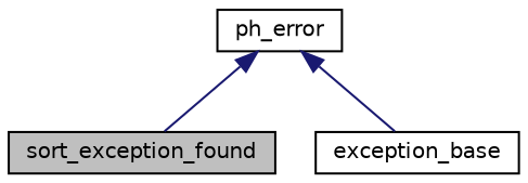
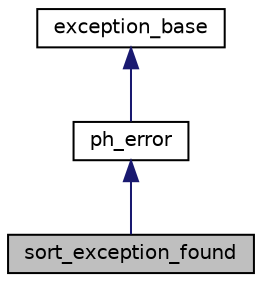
  digraph {
    node [color=black fillcolor=white fontname=Helvetica fontsize=10 shape=record style=filled]
    edge [color=midnightblue dir=back fontname=Helvetica fontsize=10 labelfontname=Helvetica labelfontsize=10 style=solid]
    n1 [fillcolor=grey75 fontcolor=black height=0.2 label=sort_exception_found width=0.4]
    n2 [height=0.2 label=ph_error width=0.4]
    n3 [height=0.2 label=exception_base width=0.4]
    n2 -> n1
-   n2 -> n3
+   n3 -> n2
  }
